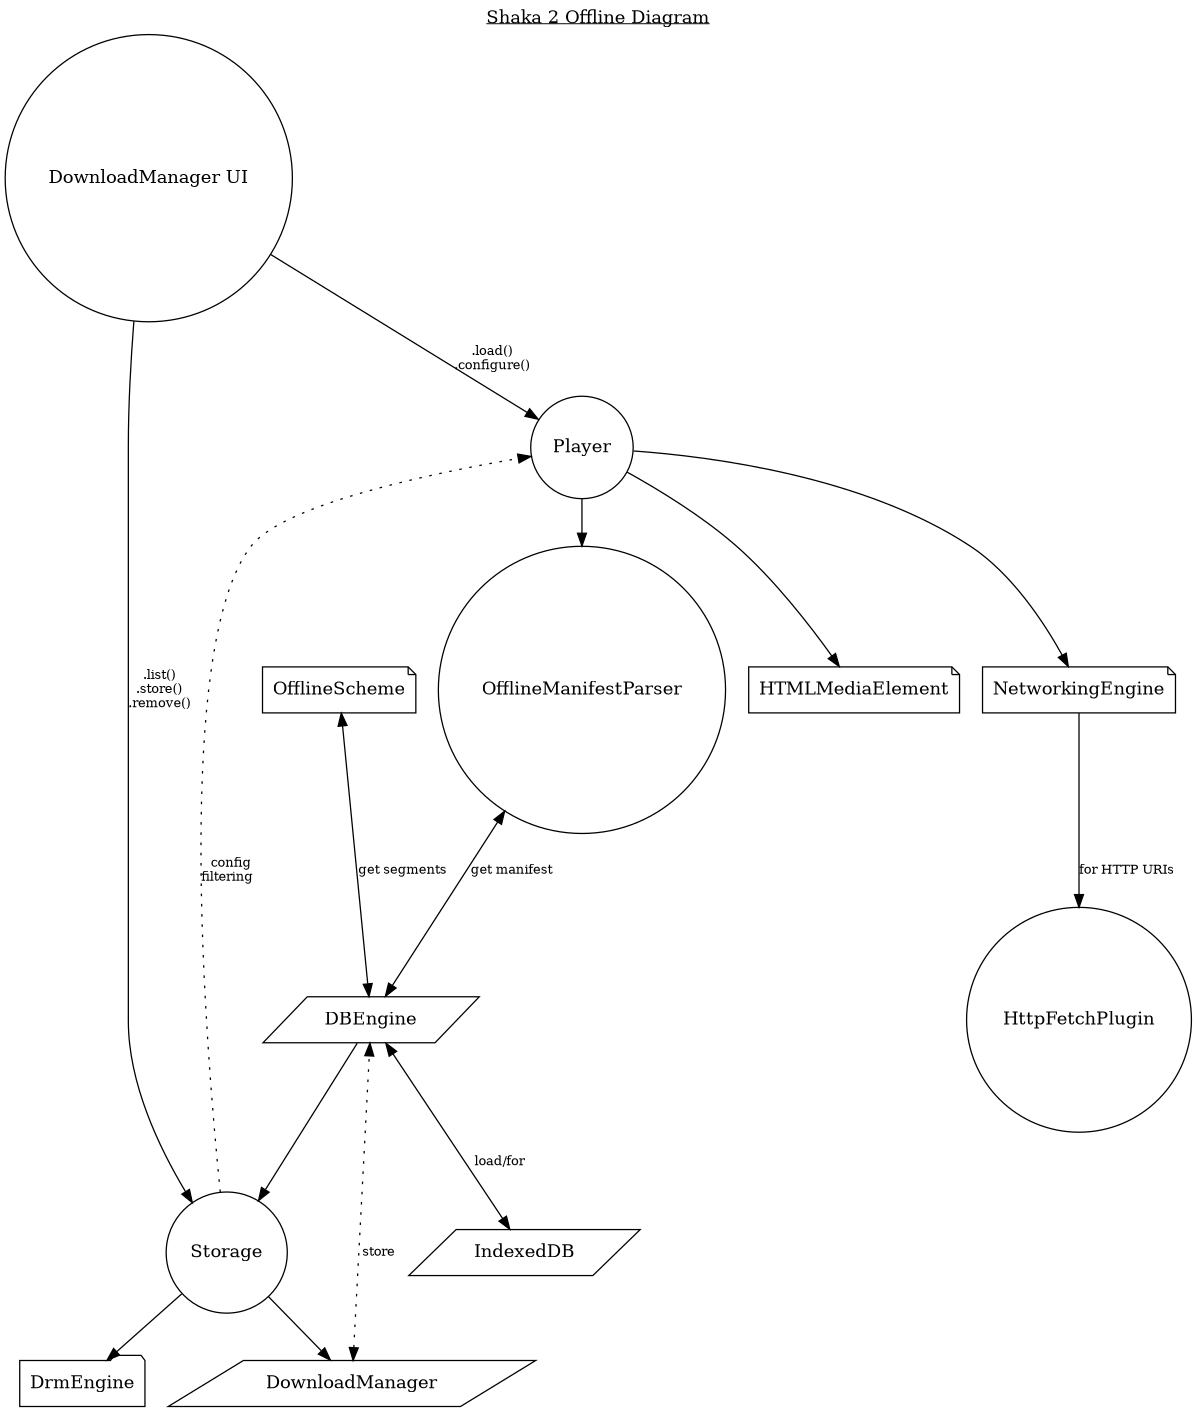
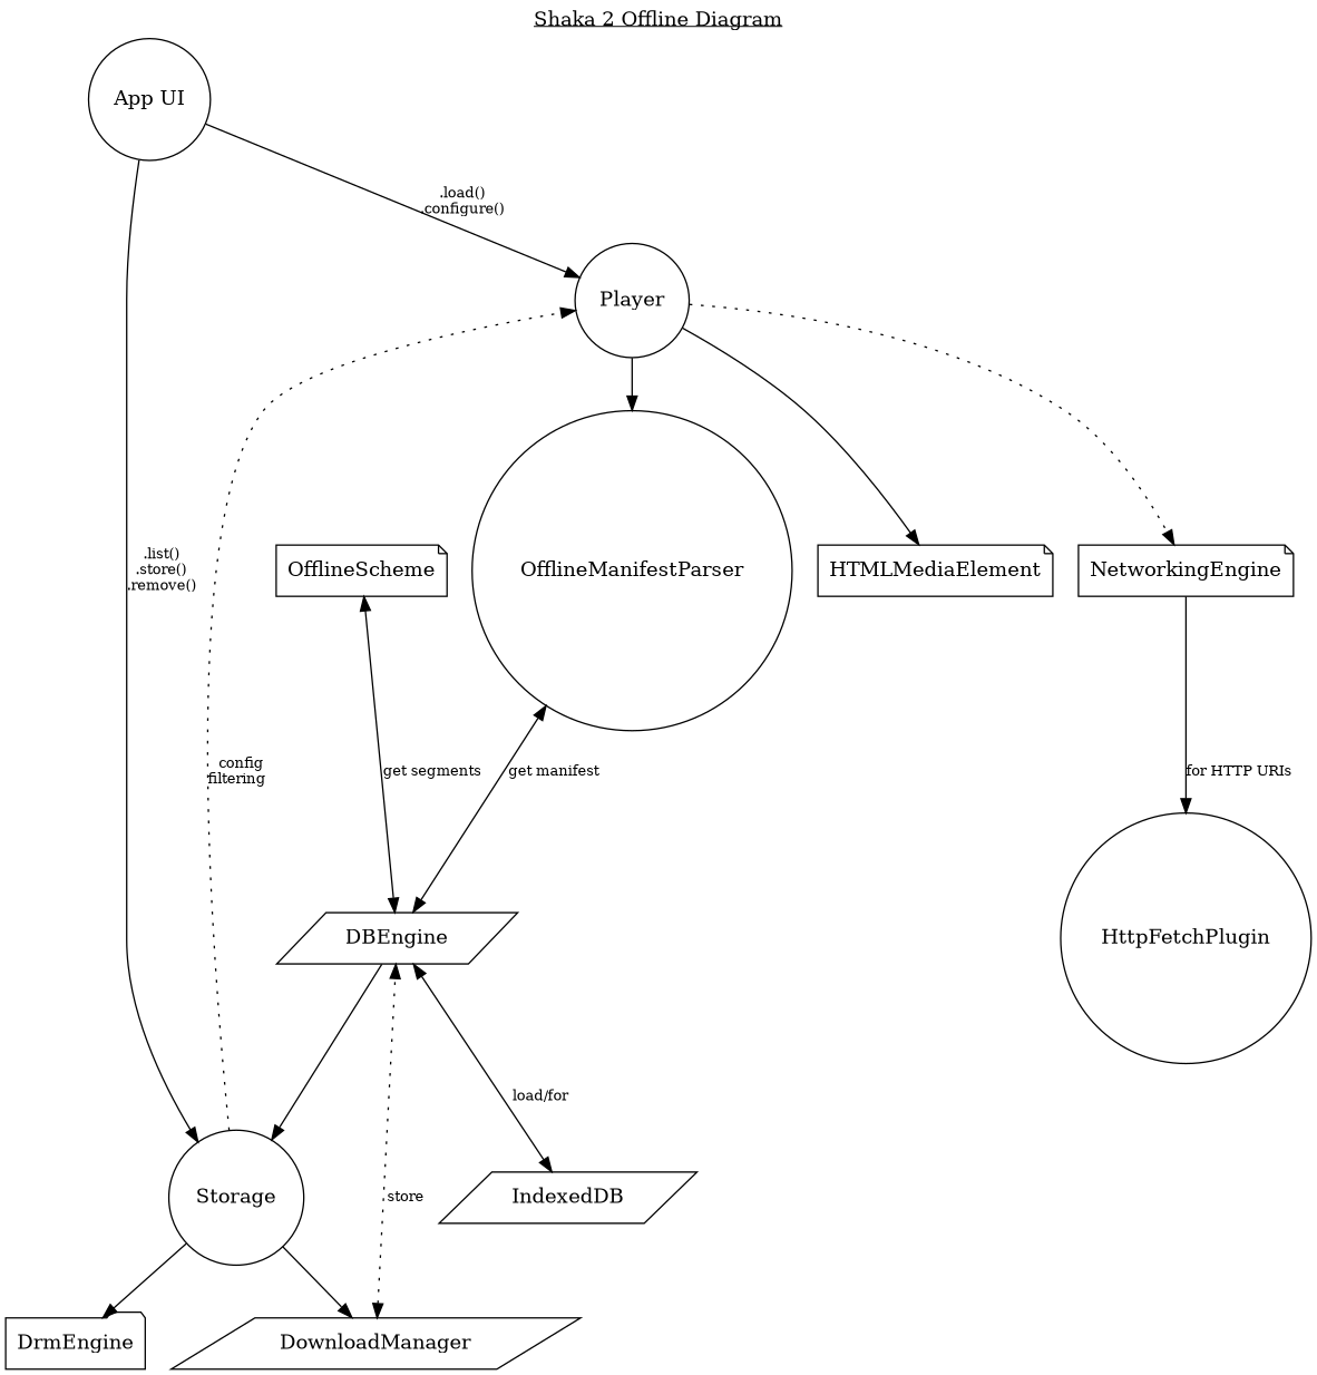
  digraph {
    label=<<u>Shaka 2 Offline Diagram</u>>
    labelloc=t
    node [shape=circle]
    edge [fontsize=10]
    HTMLMediaElement [shape=note]
    IndexedDB [shape=parallelogram]
-   "App UI" [label="DownloadManager UI"]
+   "App UI"
    Storage
    Player
    DrmEngine [shape=folder]
    DownloadManager [shape=parallelogram]
    OfflineManifestParser
    NetworkingEngine [shape=note]
    OfflineScheme [shape=note]
    DBEngine [shape=parallelogram]
    HttpFetchPlugin
    "App UI" -> Storage [label=".list()\n.store()\n.remove()"]
    "App UI" -> Player [label=".load()\n.configure()"]
    Storage -> Player [label="config\nfiltering  " style=dotted]
    Storage -> DrmEngine
    Storage -> DownloadManager
    Player -> HTMLMediaElement
    Player -> OfflineManifestParser
-   Player -> NetworkingEngine
+   Player -> NetworkingEngine [style=dotted]
    DownloadManager -> DBEngine [dir=both label=store style=dotted]
    OfflineManifestParser -> DBEngine [dir=both label="get manifest"]
    NetworkingEngine -> HttpFetchPlugin [label="for HTTP URIs"]
    OfflineScheme -> DBEngine [dir=both label="get segments"]
    DBEngine -> IndexedDB [dir=both label="  load/for"]
    DBEngine -> Storage
  }
